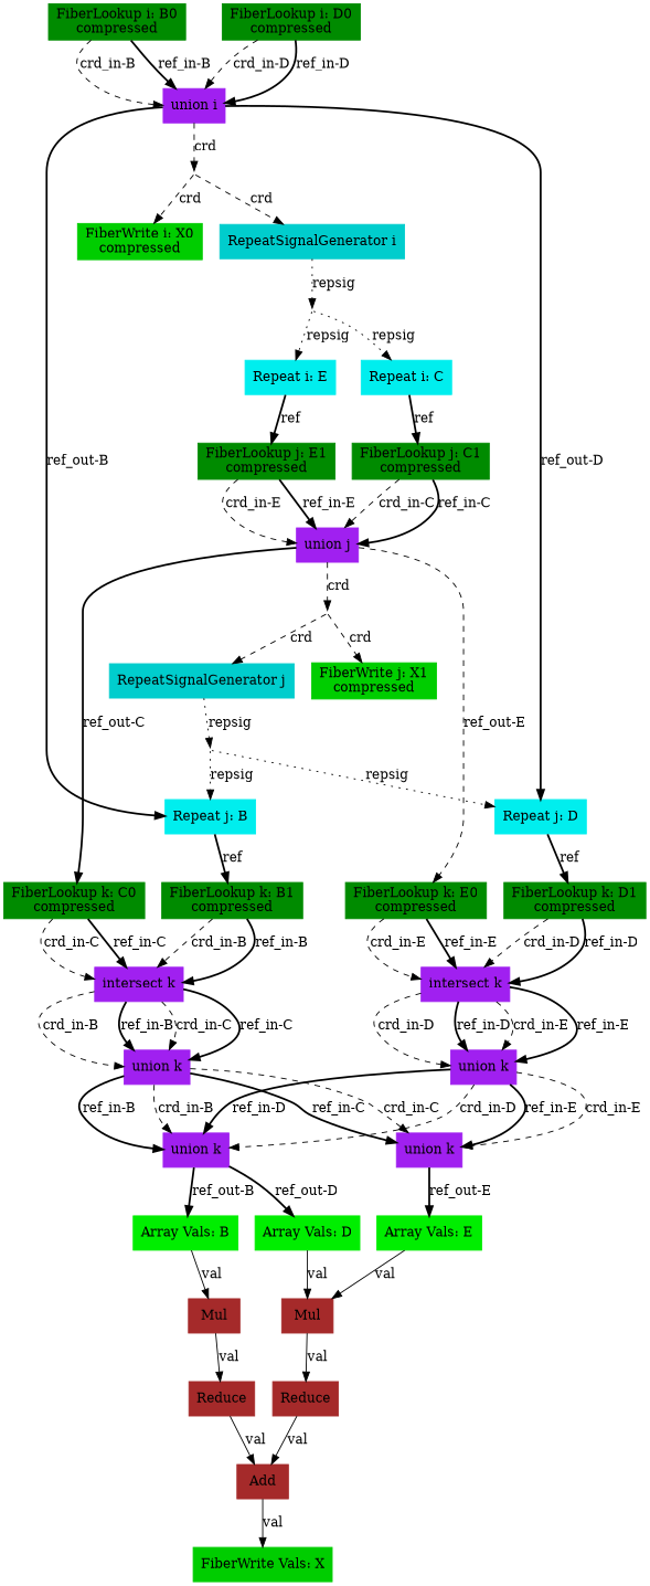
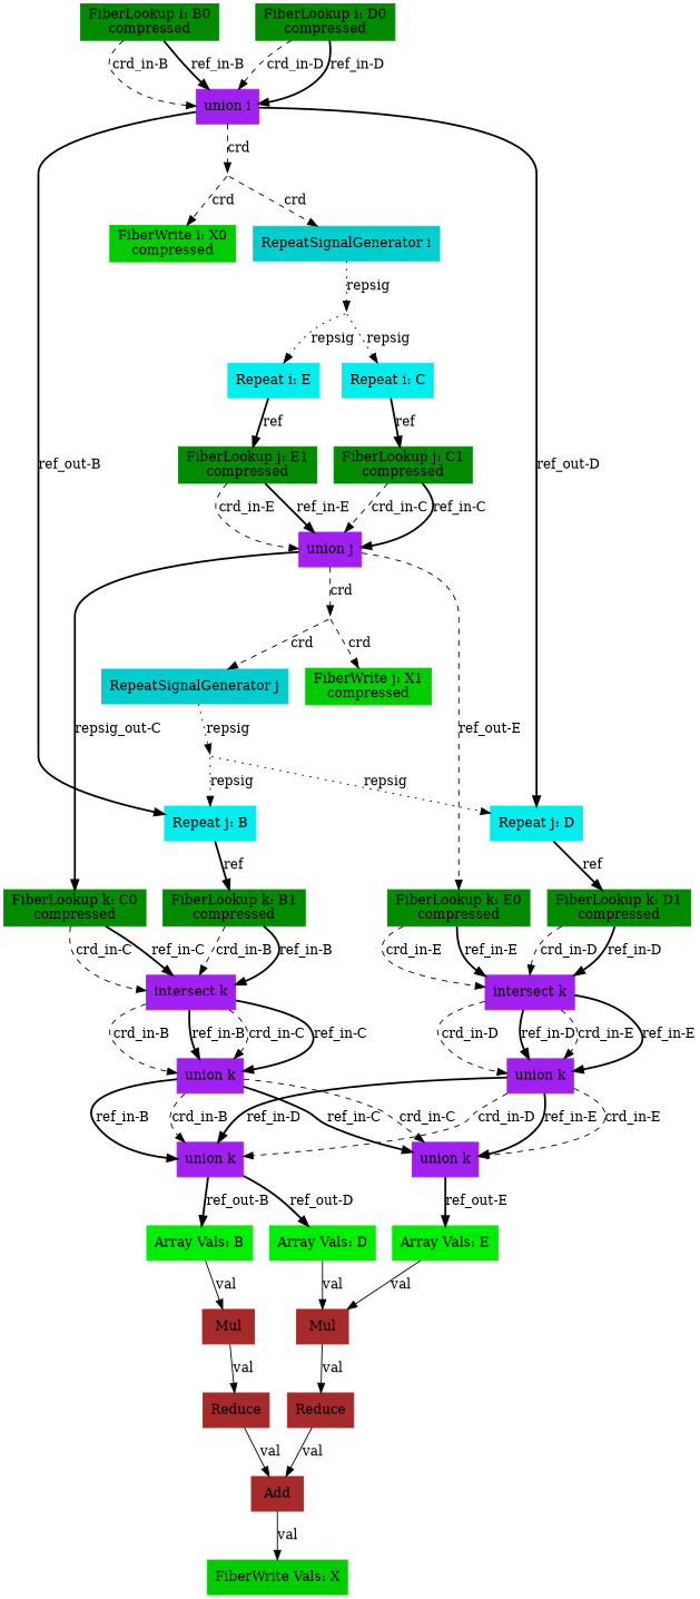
  digraph {
    node [color=green4 shape=box style=filled type=fiberlookup]
    edge [style=bold type=ref]
    n1 [format=compressed index=i label="FiberLookup i: B0\ncompressed" root=true src=true tensor=B]
    n2 [color=purple index=i label="union i" type=union]
    30 [shape=point style=invis type=broadcast color=""]
    n4 [color=cyan2 index=j label="Repeat j: B" root=false tensor=B type=repeat]
    n5 [color=cyan2 index=j label="Repeat j: D" root=false tensor=D type=repeat]
    n6 [color=green3 crdsize=B0_dim format=compressed index=i label="FiberWrite i: X0\ncompressed" segsize=2 sink=true tensor=X type=fiberwrite]
    n7 [color=cyan3 index=i label="RepeatSignalGenerator i" type=repsiggen]
    n8 [format=compressed index=k label="FiberLookup k: B1\ncompressed" root=false src=true tensor=B]
    n9 [format=compressed index=k label="FiberLookup k: D1\ncompressed" root=false src=true tensor=D]
    28 [shape=point style=invis type=broadcast color=""]
    n11 [color=cyan2 index=i label="Repeat i: C" root=true tensor=C type=repeat]
    n12 [color=cyan2 index=i label="Repeat i: E" root=true tensor=E type=repeat]
    n13 [format=compressed index=j label="FiberLookup j: C1\ncompressed" root=false src=true tensor=C]
    n14 [format=compressed index=j label="FiberLookup j: E1\ncompressed" root=false src=true tensor=E]
    n15 [color=purple index=j label="union j" type=union]
    22 [shape=point style=invis type=broadcast color=""]
    n17 [format=compressed index=k label="FiberLookup k: C0\ncompressed" root=false src=true tensor=C]
    n18 [format=compressed index=k label="FiberLookup k: E0\ncompressed" root=false src=true tensor=E]
    n19 [color=green3 crdsize="B0_dim*C1_dim" format=compressed index=j label="FiberWrite j: X1\ncompressed" segsize="B0_dim+1" sink=true tensor=X type=fiberwrite]
    n20 [color=cyan3 index=j label="RepeatSignalGenerator j" type=repsiggen]
    n21 [color=purple index=k label="intersect k" type=intersect]
    n22 [color=purple index=k label="intersect k" type=intersect]
    20 [shape=point style=invis type=broadcast color=""]
    n24 [color=purple index=k label="union k" type=union]
    n25 [color=purple index=k label="union k" type=union]
    n26 [color=purple index=k label="union k" type=union]
    n27 [color=green2 label="Array Vals: B" tensor=B type=arrayvals]
    n28 [color=green2 label="Array Vals: D" tensor=D type=arrayvals]
    n29 [color=green2 label="Array Vals: E" tensor=E type=arrayvals]
    n30 [color=purple index=k label="union k" type=union]
    n31 [color=brown label=Mul type=mul]
    n32 [color=brown label=Mul type=mul]
    n33 [color=brown label=Reduce type=reduce]
    n34 [color=brown label=Add sub=0 type=add]
    n35 [color=green3 label="FiberWrite Vals: X" sink=true tensor=X type=fiberwrite]
    n36 [color=brown label=Reduce type=reduce]
    n37 [format=compressed index=i label="FiberLookup i: D0\ncompressed" root=true src=true tensor=D]
    n1 -> n2 [label="crd_in-B" style=dashed type=crd]
    n1 -> n2 [label="ref_in-B"]
    n2 -> 30 [label=crd style=dashed type=crd]
    n2 -> n4 [label="ref_out-B"]
    n2 -> n5 [label="ref_out-D"]
    30 -> n6 [label=crd style=dashed type=crd]
    30 -> n7 [label=crd style=dashed type=crd]
    n4 -> n8 [label=ref]
    n5 -> n9 [label=ref]
    n7 -> 28 [label=repsig style=dotted type=repsig]
    n8 -> n21 [label="crd_in-B" style=dashed type=crd]
    n8 -> n21 [label="ref_in-B"]
    n9 -> n22 [label="crd_in-D" style=dashed type=crd]
    n9 -> n22 [label="ref_in-D"]
    28 -> n11 [label=repsig style=dotted type=repsig]
    28 -> n12 [label=repsig style=dotted type=repsig]
    n11 -> n13 [label=ref]
    n12 -> n14 [label=ref]
    n13 -> n15 [label="crd_in-C" style=dashed type=crd]
    n13 -> n15 [label="ref_in-C"]
    n14 -> n15 [label="crd_in-E" style=dashed type=crd]
    n14 -> n15 [label="ref_in-E"]
    n15 -> 22 [label=crd style=dashed type=crd]
-   n15 -> n17 [label="ref_out-C"]
+   n15 -> n17 [label="repsig_out-C"]
    n15 -> n18 [label="ref_out-E" style=dashed]
    22 -> n19 [label=crd style=dashed type=crd]
    22 -> n20 [label=crd style=dashed type=crd]
    n17 -> n21 [label="crd_in-C" style=dashed type=crd]
    n17 -> n21 [label="ref_in-C"]
    n18 -> n22 [label="crd_in-E" style=dashed type=crd]
    n18 -> n22 [label="ref_in-E"]
    n20 -> 20 [label=repsig style=dotted type=repsig]
    n21 -> n24 [label="crd_in-B" style=dashed type=crd]
    n21 -> n24 [label="ref_in-B"]
    n21 -> n24 [label="crd_in-C" style=dashed type=crd]
    n21 -> n24 [label="ref_in-C"]
    n22 -> n30 [label="crd_in-D" style=dashed type=crd]
    n22 -> n30 [label="ref_in-D"]
    n22 -> n30 [label="crd_in-E" style=dashed type=crd]
    n22 -> n30 [label="ref_in-E"]
    20 -> n4 [label=repsig style=dotted type=repsig]
    20 -> n5 [label=repsig style=dotted type=repsig]
    n24 -> n25 [label="ref_in-B"]
    n24 -> n25 [label="crd_in-B" style=dashed type=crd]
    n24 -> n26 [label="ref_in-C"]
    n24 -> n26 [label="crd_in-C" style=dashed type=crd]
    n25 -> n27 [label="ref_out-B"]
    n25 -> n28 [label="ref_out-D"]
    n26 -> n29 [label="ref_out-E"]
    n27 -> n31 [label=val type=val style=""]
    n28 -> n32 [label=val type=val style=""]
    n29 -> n32 [label=val type=val style=""]
    n30 -> n25 [label="ref_in-D"]
    n30 -> n25 [label="crd_in-D" style=dashed type=crd]
    n30 -> n26 [label="ref_in-E"]
    n30 -> n26 [label="crd_in-E" style=dashed type=crd]
    n31 -> n33 [label=val type=val style=""]
    n32 -> n36 [label=val type=val style=""]
    n33 -> n34 [label=val type=val style=""]
    n34 -> n35 [label=val type=val style=""]
    n36 -> n34 [label=val type=val style=""]
    n37 -> n2 [label="crd_in-D" style=dashed type=crd]
    n37 -> n2 [label="ref_in-D"]
  }
